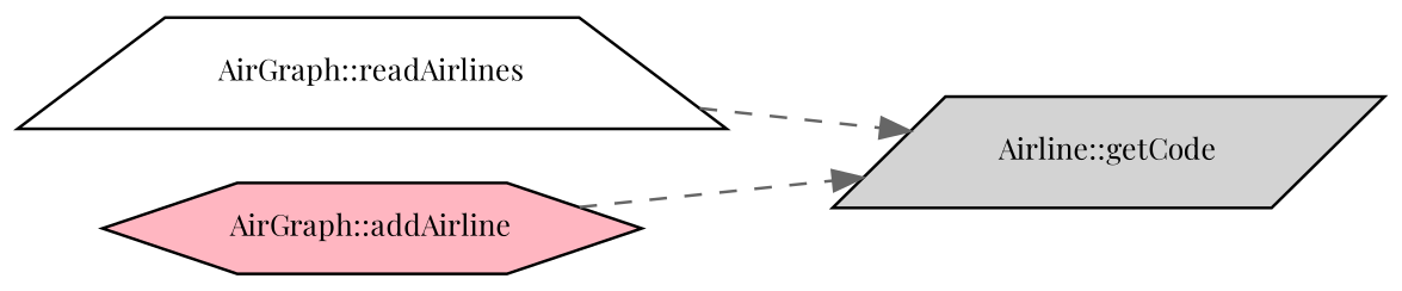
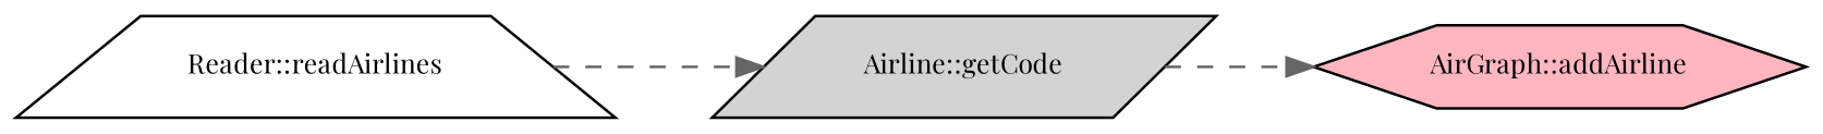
  digraph {
    fontname="Playfair Display"
    rankdir=LR
    node [color=black fontname="Playfair Display" fontsize=10 style=filled]
    edge [color=gray40 fontname="Playfair Display" fontsize=10 labelfontname=Helvetica labelfontsize=10 style=dashed]
-   n1 [fillcolor=white fontcolor=black height=0.2 label="AirGraph::readAirlines" shape=trapezium width=0.4]
+   n1 [fillcolor=white fontcolor=black height=0.2 label="Reader::readAirlines" shape=trapezium width=0.4]
    n2 [fillcolor=lightgrey height=0.2 label="Airline::getCode" shape=parallelogram width=0.4]
    n3 [fillcolor=lightpink height=0.2 label="AirGraph::addAirline" shape=hexagon width=0.4]
    n1 -> n2
-   n3 -> n2
+   n2 -> n3
  }
